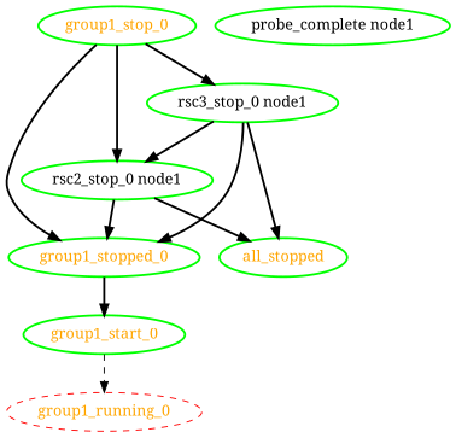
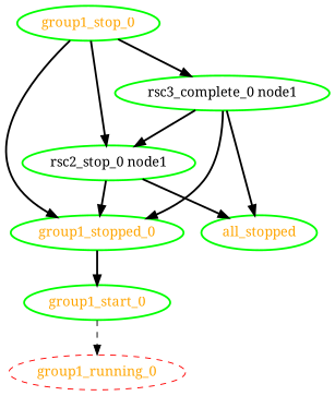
  digraph {
    fontname="Noto Serif"
    node [color=green fontcolor=orange fontname="Noto Serif" style=bold]
    edge [fontname="Noto Serif" style=bold]
    group1_running_0 [color=red style=dashed]
    group1_start_0
    group1_stop_0
    group1_stopped_0
    "rsc2_stop_0 node1" [fontcolor=black]
-   "rsc3_stop_0 node1" [fontcolor=black]
+   "rsc3_stop_0 node1" [fontcolor=black label="rsc3_complete_0 node1"]
    all_stopped
-   "probe_complete node1" [fontcolor=black]
    group1_start_0 -> group1_running_0 [style=dashed]
    group1_stop_0 -> group1_stopped_0
    group1_stop_0 -> "rsc2_stop_0 node1"
    group1_stop_0 -> "rsc3_stop_0 node1"
    group1_stopped_0 -> group1_start_0
    "rsc2_stop_0 node1" -> group1_stopped_0
    "rsc2_stop_0 node1" -> all_stopped
    "rsc3_stop_0 node1" -> group1_stopped_0
    "rsc3_stop_0 node1" -> "rsc2_stop_0 node1"
    "rsc3_stop_0 node1" -> all_stopped
  }
